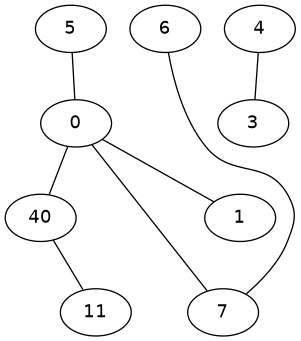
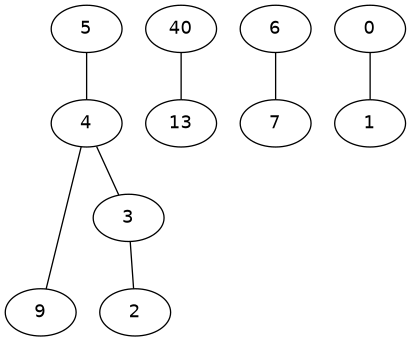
  strict graph {
    fontname="DejaVu Sans"
    node [fontname="DejaVu Sans" weight=0]
    edge [fontname="DejaVu Sans" weight=0]
    5
    4
+   9
    3
+   2
    n6 [label=40]
-   11
+   11 [label=13]
    6
    7
    0
    1
-   5 -- 0
+   5 -- 4
+   4 -- 9
    4 -- 3
+   3 -- 2
    n6 -- 11
    6 -- 7
-   0 -- n6
-   0 -- 7
    0 -- 1
  }
